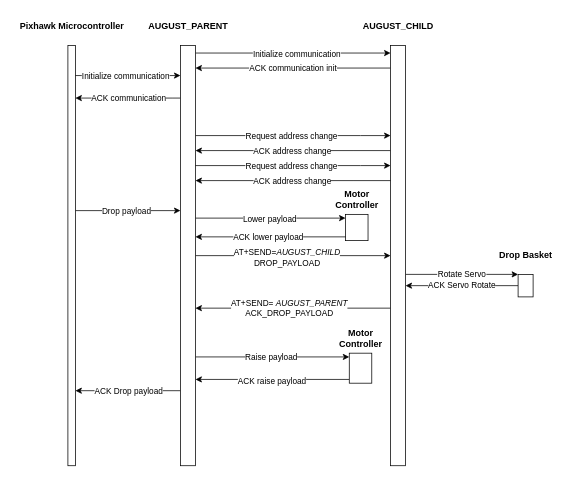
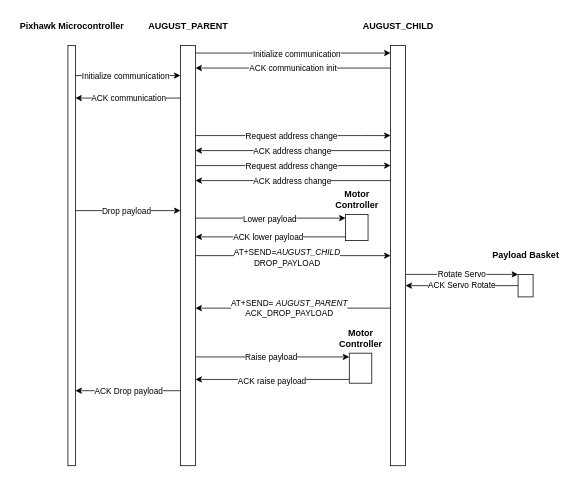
  <mxCell id="0" />
  <mxCell id="1" parent="0" />
  <mxCell id="2" style="edgeStyle=orthogonalEdgeStyle;rounded=0;orthogonalLoop=1;jettySize=auto;html=1;curved=0;" parent="1" edge="1"><mxGeometry relative="1" as="geometry"><mxPoint x="100" y="280" as="sourcePoint" /><mxPoint x="240" y="280" as="targetPoint" /></mxGeometry></mxCell>
  <mxCell id="3" value="Drop payload" style="edgeLabel;html=1;align=center;verticalAlign=middle;resizable=0;points=[];" parent="2" vertex="1" connectable="0"><mxGeometry x="-0.043" y="-3" relative="1" as="geometry"><mxPoint y="-3" as="offset" /></mxGeometry></mxCell>
  <mxCell id="4" value="&lt;div&gt;&lt;br&gt;&lt;/div&gt;" style="html=1;points=[[0,0,0,0,5],[0,1,0,0,-5],[1,0,0,0,5],[1,1,0,0,-5]];perimeter=orthogonalPerimeter;outlineConnect=0;targetShapes=umlLifeline;portConstraint=eastwest;newEdgeStyle={&quot;curved&quot;:0,&quot;rounded&quot;:0};" parent="1" vertex="1"><mxGeometry x="90" y="60" width="10" height="560" as="geometry" /></mxCell>
  <mxCell id="5" style="edgeStyle=orthogonalEdgeStyle;rounded=0;orthogonalLoop=1;jettySize=auto;html=1;curved=0;" parent="1" edge="1"><mxGeometry relative="1" as="geometry"><mxPoint x="240" y="130" as="sourcePoint" /><mxPoint x="100" y="130" as="targetPoint" /><Array as="points"><mxPoint x="230" y="130" /><mxPoint x="230" y="130" /></Array></mxGeometry></mxCell>
  <mxCell id="6" value="ACK communication" style="edgeLabel;html=1;align=center;verticalAlign=middle;resizable=0;points=[];" parent="5" vertex="1" connectable="0"><mxGeometry x="0.071" y="-4" relative="1" as="geometry"><mxPoint x="5" y="4" as="offset" /></mxGeometry></mxCell>
  <mxCell id="7" value="" style="edgeStyle=orthogonalEdgeStyle;rounded=0;orthogonalLoop=1;jettySize=auto;html=1;curved=0;" parent="1" source="19" target="30" edge="1"><mxGeometry relative="1" as="geometry"><Array as="points"><mxPoint x="390" y="70" /><mxPoint x="390" y="70" /></Array></mxGeometry></mxCell>
  <mxCell id="8" value="Initialize communication" style="edgeLabel;html=1;align=center;verticalAlign=middle;resizable=0;points=[];" parent="7" vertex="1" connectable="0"><mxGeometry x="0.031" y="-1" relative="1" as="geometry"><mxPoint as="offset" /></mxGeometry></mxCell>
  <mxCell id="9" style="edgeStyle=orthogonalEdgeStyle;rounded=0;orthogonalLoop=1;jettySize=auto;html=1;curved=0;" parent="1" source="19" target="30" edge="1"><mxGeometry relative="1" as="geometry"><Array as="points"><mxPoint x="480" y="180" /><mxPoint x="480" y="180" /></Array></mxGeometry></mxCell>
  <mxCell id="10" value="Request address change" style="edgeLabel;html=1;align=center;verticalAlign=middle;resizable=0;points=[];" parent="9" vertex="1" connectable="0"><mxGeometry x="-0.023" relative="1" as="geometry"><mxPoint as="offset" /></mxGeometry></mxCell>
  <mxCell id="11" style="edgeStyle=orthogonalEdgeStyle;rounded=0;orthogonalLoop=1;jettySize=auto;html=1;curved=0;" parent="1" edge="1"><mxGeometry relative="1" as="geometry"><mxPoint x="240" y="520" as="sourcePoint" /><mxPoint x="100" y="520" as="targetPoint" /></mxGeometry></mxCell>
  <mxCell id="12" value="ACK Drop payload" style="edgeLabel;html=1;align=center;verticalAlign=middle;resizable=0;points=[];" parent="11" vertex="1" connectable="0"><mxGeometry x="0.1" relative="1" as="geometry"><mxPoint x="7" as="offset" /></mxGeometry></mxCell>
  <mxCell id="13" style="edgeStyle=none;html=1;curved=0;rounded=0;entryX=0;entryY=0;entryDx=0;entryDy=5;entryPerimeter=0;" edge="1" parent="1" source="19" target="45"><mxGeometry relative="1" as="geometry" /></mxCell>
  <mxCell id="14" value="Raise payload" style="edgeLabel;html=1;align=center;verticalAlign=middle;resizable=0;points=[];" vertex="1" connectable="0" parent="13"><mxGeometry x="-0.073" y="1" relative="1" as="geometry"><mxPoint x="5" as="offset" /></mxGeometry></mxCell>
  <mxCell id="15" style="edgeStyle=none;html=1;curved=0;rounded=0;entryX=0;entryY=0;entryDx=0;entryDy=5;entryPerimeter=0;" edge="1" parent="1" source="19" target="38"><mxGeometry relative="1" as="geometry" /></mxCell>
  <mxCell id="16" value="Lower payload" style="edgeLabel;html=1;align=center;verticalAlign=middle;resizable=0;points=[];" vertex="1" connectable="0" parent="15"><mxGeometry x="-0.02" y="-1" relative="1" as="geometry"><mxPoint as="offset" /></mxGeometry></mxCell>
  <mxCell id="17" style="edgeStyle=none;html=1;curved=0;rounded=0;" edge="1" parent="1" source="19" target="30"><mxGeometry relative="1" as="geometry" /></mxCell>
  <mxCell id="18" value="AT+SEND=&lt;i style=&quot;border-color: var(--border-color);&quot;&gt;AUGUST_CHILD&lt;/i&gt;&lt;div style=&quot;border-color: var(--border-color);&quot;&gt;DROP_PAYLOAD&lt;/div&gt;" style="edgeLabel;html=1;align=center;verticalAlign=middle;resizable=0;points=[];" vertex="1" connectable="0" parent="17"><mxGeometry x="-0.069" y="-1" relative="1" as="geometry"><mxPoint y="1" as="offset" /></mxGeometry></mxCell>
  <mxCell id="19" value="" style="html=1;points=[[0,0,0,0,5],[0,1,0,0,-5],[1,0,0,0,5],[1,1,0,0,-5]];perimeter=orthogonalPerimeter;outlineConnect=0;targetShapes=umlLifeline;portConstraint=eastwest;newEdgeStyle={&quot;curved&quot;:0,&quot;rounded&quot;:0};" parent="1" vertex="1"><mxGeometry x="240" y="60" width="20" height="560" as="geometry" /></mxCell>
  <mxCell id="20" value="Pixhawk Microcontroller" style="text;html=1;align=center;verticalAlign=middle;resizable=0;points=[];autosize=1;strokeColor=none;fillColor=none;rotation=0;fontStyle=1" parent="1" vertex="1"><mxGeometry x="20" y="20" width="150" height="30" as="geometry" /></mxCell>
  <mxCell id="21" style="edgeStyle=orthogonalEdgeStyle;rounded=0;orthogonalLoop=1;jettySize=auto;html=1;curved=0;entryX=0;entryY=0;entryDx=0;entryDy=5;entryPerimeter=0;exitX=1;exitY=0;exitDx=0;exitDy=5;exitPerimeter=0;" parent="1" edge="1"><mxGeometry relative="1" as="geometry"><mxPoint x="100" y="100" as="sourcePoint" /><mxPoint x="240" y="100" as="targetPoint" /></mxGeometry></mxCell>
  <mxCell id="22" value="Initialize communication" style="edgeLabel;html=1;align=center;verticalAlign=middle;resizable=0;points=[];" parent="21" vertex="1" connectable="0"><mxGeometry x="-0.057" relative="1" as="geometry"><mxPoint as="offset" /></mxGeometry></mxCell>
  <mxCell id="23" value="AUGUST_PARENT" style="text;html=1;align=center;verticalAlign=middle;resizable=0;points=[];autosize=1;strokeColor=none;fillColor=none;rotation=0;fontStyle=1" parent="1" vertex="1"><mxGeometry x="185" y="20" width="130" height="30" as="geometry" /></mxCell>
  <mxCell id="24" value="ACK communication init" style="edgeStyle=orthogonalEdgeStyle;rounded=0;orthogonalLoop=1;jettySize=auto;html=1;curved=0;" parent="1" edge="1"><mxGeometry relative="1" as="geometry"><mxPoint x="520" y="90" as="sourcePoint" /><mxPoint x="260" y="90" as="targetPoint" /></mxGeometry></mxCell>
  <mxCell id="25" style="edgeStyle=orthogonalEdgeStyle;rounded=0;orthogonalLoop=1;jettySize=auto;html=1;curved=0;" parent="1" source="30" target="19" edge="1"><mxGeometry relative="1" as="geometry"><Array as="points"><mxPoint x="470" y="200" /><mxPoint x="470" y="200" /></Array></mxGeometry></mxCell>
  <mxCell id="26" value="ACK address change" style="edgeLabel;html=1;align=center;verticalAlign=middle;resizable=0;points=[];" parent="25" vertex="1" connectable="0"><mxGeometry x="0.015" y="2" relative="1" as="geometry"><mxPoint y="-2" as="offset" /></mxGeometry></mxCell>
  <mxCell id="27" style="edgeStyle=orthogonalEdgeStyle;rounded=0;orthogonalLoop=1;jettySize=auto;html=1;curved=0;" parent="1" edge="1"><mxGeometry relative="1" as="geometry"><mxPoint x="520" y="410" as="sourcePoint" /><mxPoint x="260" y="410" as="targetPoint" /></mxGeometry></mxCell>
  <mxCell id="28" value="AT+SEND= &lt;i&gt;AUGUST_PARENT&lt;/i&gt;&lt;div&gt;ACK_DROP_PAYLOAD&lt;/div&gt;" style="edgeLabel;html=1;align=center;verticalAlign=middle;resizable=0;points=[];" parent="27" vertex="1" connectable="0"><mxGeometry x="0.046" y="-1" relative="1" as="geometry"><mxPoint as="offset" /></mxGeometry></mxCell>
  <mxCell id="29" value="&lt;meta charset=&quot;utf-8&quot;&gt;&lt;span style=&quot;color: rgb(0, 0, 0); font-family: Helvetica; font-size: 11px; font-style: normal; font-variant-ligatures: normal; font-variant-caps: normal; font-weight: 400; letter-spacing: normal; orphans: 2; text-align: center; text-indent: 0px; text-transform: none; widows: 2; word-spacing: 0px; -webkit-text-stroke-width: 0px; background-color: rgb(255, 255, 255); text-decoration-thickness: initial; text-decoration-style: initial; text-decoration-color: initial; float: none; display: inline !important;&quot;&gt;Rotate Servo&lt;/span&gt;" style="edgeStyle=none;html=1;curved=0;rounded=0;" edge="1" parent="1" source="30" target="40"><mxGeometry relative="1" as="geometry" /></mxCell>
  <mxCell id="30" value="" style="html=1;points=[[0,0,0,0,5],[0,1,0,0,-5],[1,0,0,0,5],[1,1,0,0,-5]];perimeter=orthogonalPerimeter;outlineConnect=0;targetShapes=umlLifeline;portConstraint=eastwest;newEdgeStyle={&quot;curved&quot;:0,&quot;rounded&quot;:0};" parent="1" vertex="1"><mxGeometry x="520" y="60" width="20" height="560" as="geometry" /></mxCell>
  <mxCell id="31" value="AUGUST_CHILD" style="text;html=1;align=center;verticalAlign=middle;resizable=0;points=[];autosize=1;strokeColor=none;fillColor=none;rotation=0;fontStyle=1" parent="1" vertex="1"><mxGeometry x="470" y="20" width="120" height="30" as="geometry" /></mxCell>
  <mxCell id="32" style="edgeStyle=orthogonalEdgeStyle;rounded=0;orthogonalLoop=1;jettySize=auto;html=1;curved=0;" parent="1" edge="1"><mxGeometry relative="1" as="geometry"><mxPoint x="260" y="220" as="sourcePoint" /><mxPoint x="520" y="220" as="targetPoint" /><Array as="points"><mxPoint x="480" y="220" /><mxPoint x="480" y="220" /></Array></mxGeometry></mxCell>
  <mxCell id="33" value="Request address change" style="edgeLabel;html=1;align=center;verticalAlign=middle;resizable=0;points=[];" parent="32" vertex="1" connectable="0"><mxGeometry x="-0.023" relative="1" as="geometry"><mxPoint as="offset" /></mxGeometry></mxCell>
  <mxCell id="34" style="edgeStyle=orthogonalEdgeStyle;rounded=0;orthogonalLoop=1;jettySize=auto;html=1;curved=0;" parent="1" edge="1"><mxGeometry relative="1" as="geometry"><mxPoint x="520" y="240" as="sourcePoint" /><mxPoint x="260" y="240" as="targetPoint" /><Array as="points"><mxPoint x="470" y="240" /><mxPoint x="470" y="240" /></Array></mxGeometry></mxCell>
  <mxCell id="35" value="ACK address change" style="edgeLabel;html=1;align=center;verticalAlign=middle;resizable=0;points=[];" parent="34" vertex="1" connectable="0"><mxGeometry x="0.015" y="2" relative="1" as="geometry"><mxPoint y="-2" as="offset" /></mxGeometry></mxCell>
  <mxCell id="36" style="edgeStyle=orthogonalEdgeStyle;rounded=0;orthogonalLoop=1;jettySize=auto;html=1;curved=0;exitX=0;exitY=1;exitDx=0;exitDy=-5;exitPerimeter=0;" parent="1" source="38" edge="1"><mxGeometry relative="1" as="geometry"><Array as="points"><mxPoint x="470" y="315" /></Array><mxPoint x="460" y="270" as="sourcePoint" /><mxPoint x="260" y="315" as="targetPoint" /></mxGeometry></mxCell>
  <mxCell id="37" value="ACK lower payload" style="edgeLabel;html=1;align=center;verticalAlign=middle;resizable=0;points=[];" parent="36" vertex="1" connectable="0"><mxGeometry x="-0.133" relative="1" as="geometry"><mxPoint x="-29" as="offset" /></mxGeometry></mxCell>
  <mxCell id="38" value="" style="html=1;points=[[0,0,0,0,5],[0,1,0,0,-5],[1,0,0,0,5],[1,1,0,0,-5]];perimeter=orthogonalPerimeter;outlineConnect=0;targetShapes=umlLifeline;portConstraint=eastwest;newEdgeStyle={&quot;curved&quot;:0,&quot;rounded&quot;:0};" parent="1" vertex="1"><mxGeometry x="460" y="285" width="30" height="35" as="geometry" /></mxCell>
  <mxCell id="39" value="ACK Servo Rotate" style="edgeStyle=none;html=1;curved=0;rounded=0;" edge="1" parent="1" source="40" target="30"><mxGeometry relative="1" as="geometry" /></mxCell>
  <mxCell id="40" value="" style="html=1;points=[[0,0,0,0,5],[0,1,0,0,-5],[1,0,0,0,5],[1,1,0,0,-5]];perimeter=orthogonalPerimeter;outlineConnect=0;targetShapes=umlLifeline;portConstraint=eastwest;newEdgeStyle={&quot;curved&quot;:0,&quot;rounded&quot;:0};" parent="1" vertex="1"><mxGeometry x="690" y="365" width="20" height="30" as="geometry" /></mxCell>
  <mxCell id="41" value="Motor&lt;div&gt;Controller&lt;/div&gt;" style="text;html=1;align=center;verticalAlign=middle;resizable=0;points=[];autosize=1;strokeColor=none;fillColor=none;fontStyle=1" parent="1" vertex="1"><mxGeometry x="435" y="245" width="80" height="40" as="geometry" /></mxCell>
- <mxCell id="42" value="Drop Basket" style="text;html=1;align=center;verticalAlign=middle;resizable=0;points=[];autosize=1;strokeColor=none;fillColor=none;fontStyle=1" parent="1" vertex="1"><mxGeometry x="645" y="325" width="110" height="30" as="geometry" /></mxCell>
+ <mxCell id="42" value="Payload Basket" style="text;html=1;align=center;verticalAlign=middle;resizable=0;points=[];autosize=1;strokeColor=none;fillColor=none;fontStyle=1" parent="1" vertex="1"><mxGeometry x="645" y="325" width="110" height="30" as="geometry" /></mxCell>
  <mxCell id="43" style="edgeStyle=none;html=1;curved=0;rounded=0;exitX=0;exitY=1;exitDx=0;exitDy=-5;exitPerimeter=0;" edge="1" parent="1" source="45" target="19"><mxGeometry relative="1" as="geometry"><mxPoint x="460" y="510" as="sourcePoint" /></mxGeometry></mxCell>
  <mxCell id="44" value="ACK raise payload" style="edgeLabel;html=1;align=center;verticalAlign=middle;resizable=0;points=[];" vertex="1" connectable="0" parent="43"><mxGeometry x="0.015" y="1" relative="1" as="geometry"><mxPoint as="offset" /></mxGeometry></mxCell>
  <mxCell id="45" value="" style="html=1;points=[[0,0,0,0,5],[0,1,0,0,-5],[1,0,0,0,5],[1,1,0,0,-5]];perimeter=orthogonalPerimeter;outlineConnect=0;targetShapes=umlLifeline;portConstraint=eastwest;newEdgeStyle={&quot;curved&quot;:0,&quot;rounded&quot;:0};" vertex="1" parent="1"><mxGeometry x="465" y="470" width="30" height="40" as="geometry" /></mxCell>
  <mxCell id="46" value="Motor&lt;div&gt;Controller&lt;/div&gt;" style="text;html=1;align=center;verticalAlign=middle;resizable=0;points=[];autosize=1;strokeColor=none;fillColor=none;fontStyle=1" vertex="1" parent="1"><mxGeometry x="440" y="430" width="80" height="40" as="geometry" /></mxCell>
